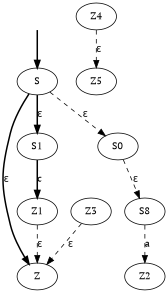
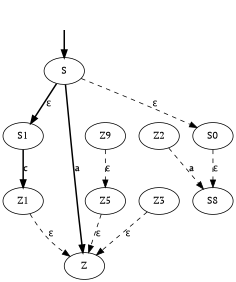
  digraph {
    fontname="PT Serif"
    node [fontname="PT Serif"]
    edge [fontname="PT Serif" style=dashed]
    NULL [style=invis]
    S
    S1
    Z
    n5 [label=S0]
    Z1
    n7 [label=S8]
    Z2
    Z3
-   Z4
+   Z4 [label=Z9]
    Z5
    NULL -> S [style=bold]
    S -> S1 [label="ε" style=bold]
-   S -> Z [label="ε" style=bold]
+   S -> Z [label=a style=bold]
    S -> n5 [label="ε"]
    S1 -> Z1 [label=c style=bold]
    n5 -> n7 [label="ε"]
    Z1 -> Z [label="ε"]
-   n7 -> Z2 [label=a]
+   Z2 -> n7 [label=a]
    Z3 -> Z [label="ε"]
    Z4 -> Z5 [label="ε"]
+   Z5 -> Z [label="ε"]
  }
